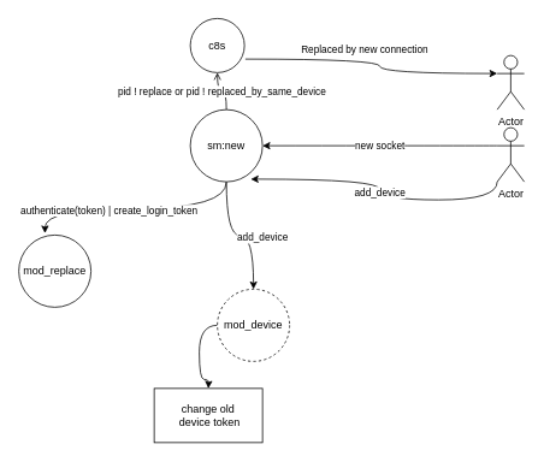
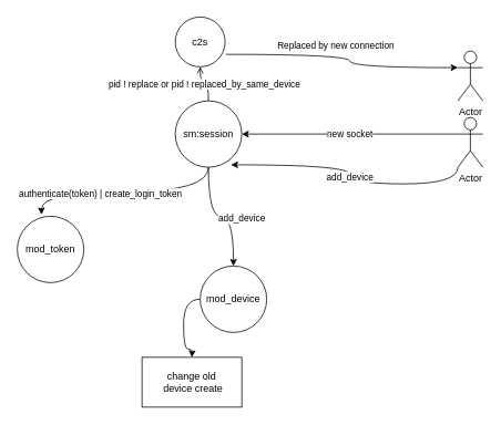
  <mxCell id="0" />
  <mxCell id="1" parent="0" />
  <mxCell id="2" style="edgeStyle=orthogonalEdgeStyle;curved=1;rounded=0;orthogonalLoop=1;jettySize=auto;html=1;entryX=0;entryY=0.333;entryDx=0;entryDy=0;entryPerimeter=0;elbow=vertical;exitX=1.017;exitY=0.233;exitDx=0;exitDy=0;exitPerimeter=0;" parent="1" target="17" edge="1"><mxGeometry relative="1" as="geometry"><mxPoint x="271.02" y="64.98" as="sourcePoint" /><Array as="points"><mxPoint x="420" y="65" /><mxPoint x="420" y="81" /></Array></mxGeometry></mxCell>
  <mxCell id="3" value="Replaced by new connection" style="edgeLabel;html=1;align=center;verticalAlign=middle;resizable=0;points=[];" parent="2" vertex="1" connectable="0"><mxGeometry x="-0.112" y="10" relative="1" as="geometry"><mxPoint as="offset" /></mxGeometry></mxCell>
  <mxCell id="4" style="edgeStyle=orthogonalEdgeStyle;curved=1;rounded=0;orthogonalLoop=1;jettySize=auto;html=1;exitX=0.5;exitY=0;exitDx=0;exitDy=0;elbow=vertical;endArrow=open;" parent="1" source="10" target="18" edge="1"><mxGeometry relative="1" as="geometry" /></mxCell>
  <mxCell id="5" value="pid ! replace or pid !&amp;nbsp;replaced_by_same_device" style="edgeLabel;html=1;align=center;verticalAlign=middle;resizable=0;points=[];" parent="4" vertex="1" connectable="0"><mxGeometry x="0.039" relative="1" as="geometry"><mxPoint as="offset" /></mxGeometry></mxCell>
  <mxCell id="6" style="edgeStyle=orthogonalEdgeStyle;curved=1;rounded=0;orthogonalLoop=1;jettySize=auto;html=1;exitX=0.5;exitY=1;exitDx=0;exitDy=0;entryX=0.363;entryY=-0.025;entryDx=0;entryDy=0;entryPerimeter=0;elbow=vertical;" parent="1" source="10" target="11" edge="1"><mxGeometry relative="1" as="geometry" /></mxCell>
  <mxCell id="7" value="authenticate(token) |&amp;nbsp;create_login_token" style="edgeLabel;html=1;align=center;verticalAlign=middle;resizable=0;points=[];" parent="6" vertex="1" connectable="0"><mxGeometry x="0.243" y="2" relative="1" as="geometry"><mxPoint as="offset" /></mxGeometry></mxCell>
  <mxCell id="8" style="edgeStyle=orthogonalEdgeStyle;curved=1;rounded=0;orthogonalLoop=1;jettySize=auto;html=1;elbow=vertical;exitX=0.5;exitY=1;exitDx=0;exitDy=0;" parent="1" source="10" target="13" edge="1"><mxGeometry relative="1" as="geometry" /></mxCell>
  <mxCell id="9" value="add_device" style="edgeLabel;html=1;align=center;verticalAlign=middle;resizable=0;points=[];" parent="8" vertex="1" connectable="0"><mxGeometry x="0.218" y="8" relative="1" as="geometry"><mxPoint x="1" as="offset" /></mxGeometry></mxCell>
- <mxCell id="10" value="sm:new" style="ellipse;whiteSpace=wrap;html=1;aspect=fixed;" parent="1" vertex="1"><mxGeometry x="210" y="121" width="80" height="80" as="geometry" /></mxCell>
- <mxCell id="11" value="mod_replace" style="ellipse;whiteSpace=wrap;html=1;aspect=fixed;" parent="1" vertex="1"><mxGeometry x="20" y="260" width="80" height="80" as="geometry" /></mxCell>
+ <mxCell id="10" value="sm:session" style="ellipse;whiteSpace=wrap;html=1;aspect=fixed;" parent="1" vertex="1"><mxGeometry x="210" y="121" width="80" height="80" as="geometry" /></mxCell>
+ <mxCell id="11" value="mod_token" style="ellipse;whiteSpace=wrap;html=1;aspect=fixed;" parent="1" vertex="1"><mxGeometry x="20" y="260" width="80" height="80" as="geometry" /></mxCell>
  <mxCell id="12" style="edgeStyle=orthogonalEdgeStyle;curved=1;rounded=0;orthogonalLoop=1;jettySize=auto;html=1;entryX=0.5;entryY=0;entryDx=0;entryDy=0;entryPerimeter=0;elbow=vertical;" parent="1" source="13" edge="1"><mxGeometry relative="1" as="geometry"><mxPoint x="230" y="430" as="targetPoint" /></mxGeometry></mxCell>
- <mxCell id="13" value="mod_device" style="ellipse;whiteSpace=wrap;html=1;aspect=fixed;dashed=1;" parent="1" vertex="1"><mxGeometry x="240" y="320" width="80" height="80" as="geometry" /></mxCell>
+ <mxCell id="13" value="mod_device" style="ellipse;whiteSpace=wrap;html=1;aspect=fixed;" parent="1" vertex="1"><mxGeometry x="240" y="320" width="80" height="80" as="geometry" /></mxCell>
  <mxCell id="14" value="new socket" style="edgeStyle=orthogonalEdgeStyle;curved=1;rounded=0;orthogonalLoop=1;jettySize=auto;html=1;exitX=0;exitY=0.333;exitDx=0;exitDy=0;exitPerimeter=0;entryX=1;entryY=0.5;entryDx=0;entryDy=0;elbow=vertical;" parent="1" source="16" target="10" edge="1"><mxGeometry relative="1" as="geometry" /></mxCell>
  <mxCell id="15" value="add_device" style="edgeStyle=orthogonalEdgeStyle;curved=1;rounded=0;orthogonalLoop=1;jettySize=auto;html=1;exitX=0;exitY=1;exitDx=0;exitDy=0;exitPerimeter=0;entryX=0.838;entryY=0.963;entryDx=0;entryDy=0;entryPerimeter=0;elbow=vertical;" parent="1" source="16" target="10" edge="1"><mxGeometry relative="1" as="geometry" /></mxCell>
  <mxCell id="16" value="Actor" style="shape=umlActor;verticalLabelPosition=bottom;verticalAlign=top;html=1;outlineConnect=0;" parent="1" vertex="1"><mxGeometry x="550" y="141" width="30" height="60" as="geometry" /></mxCell>
  <mxCell id="17" value="Actor" style="shape=umlActor;verticalLabelPosition=bottom;verticalAlign=top;html=1;outlineConnect=0;" parent="1" vertex="1"><mxGeometry x="550" y="61" width="30" height="60" as="geometry" /></mxCell>
- <mxCell id="18" value="c8s" style="ellipse;whiteSpace=wrap;html=1;aspect=fixed;" parent="1" vertex="1"><mxGeometry x="210" y="20" width="60" height="60" as="geometry" /></mxCell>
- <mxCell id="19" value="change old&lt;br&gt;&amp;nbsp;device token" style="rounded=0;whiteSpace=wrap;html=1;" parent="1" vertex="1"><mxGeometry x="170" y="430" width="120" height="60" as="geometry" /></mxCell>
+ <mxCell id="18" value="c2s" style="ellipse;whiteSpace=wrap;html=1;aspect=fixed;" parent="1" vertex="1"><mxGeometry x="210" y="20" width="60" height="60" as="geometry" /></mxCell>
+ <mxCell id="19" value="change old&lt;br&gt;&amp;nbsp;device create" style="rounded=0;whiteSpace=wrap;html=1;" parent="1" vertex="1"><mxGeometry x="170" y="430" width="120" height="60" as="geometry" /></mxCell>
